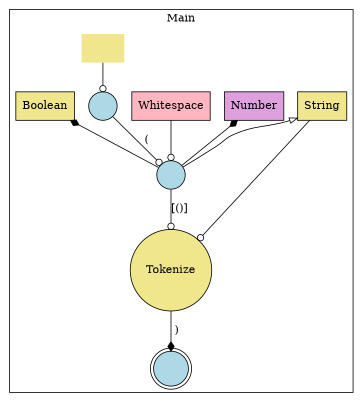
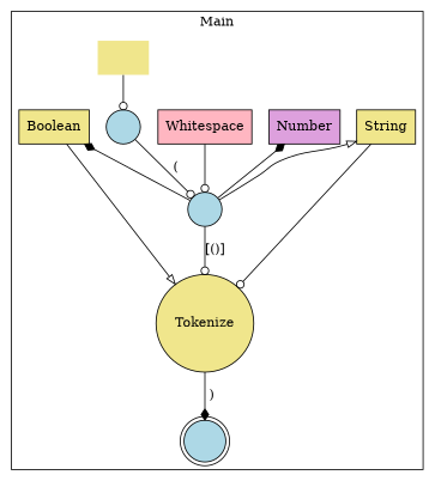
  digraph {
    node [fillcolor=khaki shape=box style=filled]
    edge [arrowhead=odot]
    n1 [fillcolor=plum label=Number]
    n2 [label=String]
    n3 [label=Boolean]
    n4 [fillcolor=lightpink label=Whitespace]
    n5 [label=" " shape=none]
    n6 [fillcolor=lightblue label=" " shape=circle]
    n7 [fillcolor=lightblue label=" " shape=circle]
    n8 [label=Tokenize shape=circle]
    n9 [fillcolor=lightblue label=" " shape=doublecircle]
    subgraph cluster_1 {
      label=Main
      n5
      n6
      n7
      n8
      n9
      subgraph sub_2 {
        label=Main
        rank=same
        n1
        n2
        n3
        n4
      }
    }
    n2 -> n8
+   n3 -> n8 [arrowhead=onormal]
    n4 -> n7
    n5 -> n6
    n6 -> n7 [label=" ("]
    n7 -> n1 [arrowhead=diamond]
    n7 -> n2 [arrowhead=onormal]
    n7 -> n3 [arrowhead=diamond]
    n7 -> n8 [label="[()]"]
    n8 -> n9 [arrowhead=diamond label=" )"]
  }
